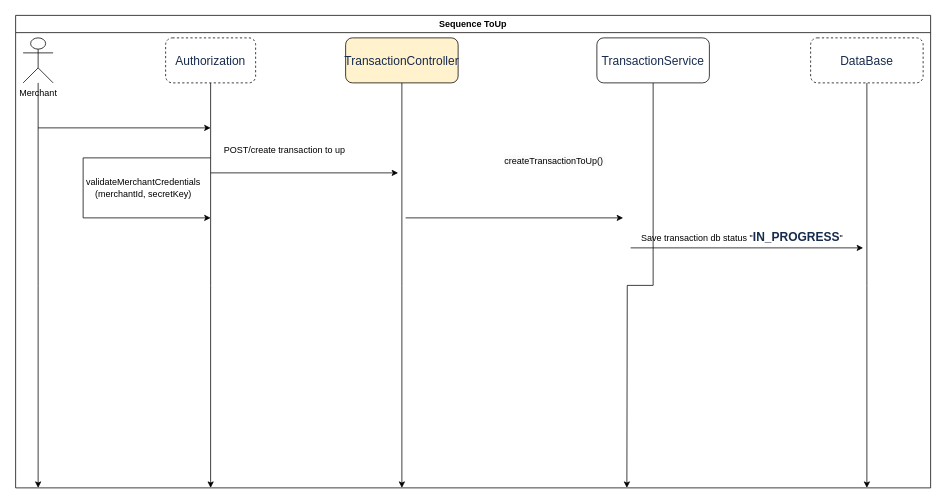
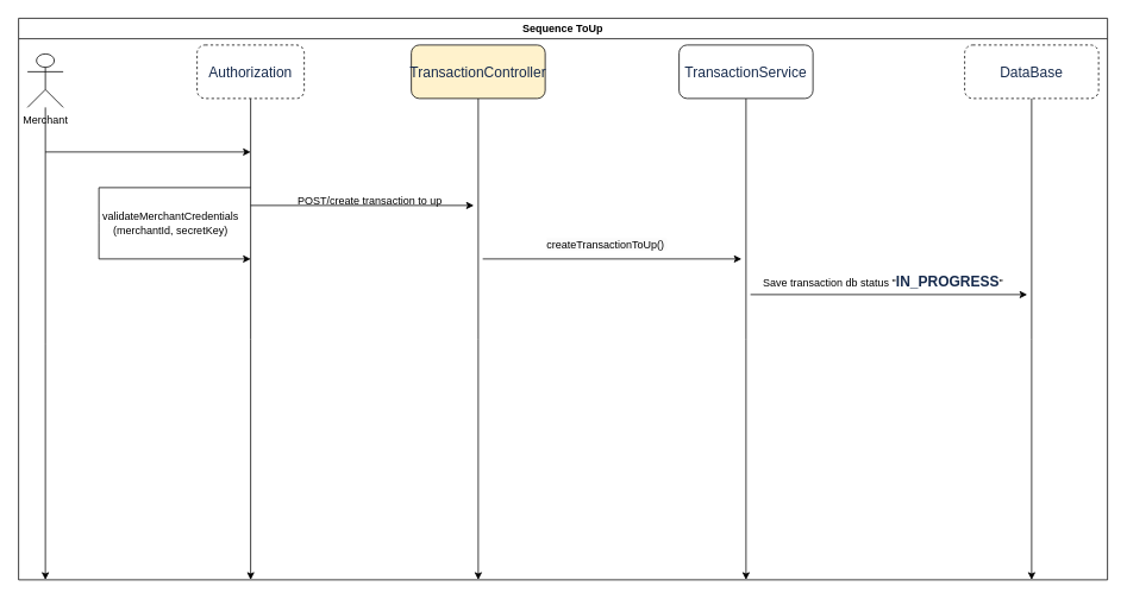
  <mxCell id="0" />
  <mxCell id="1" parent="0" />
  <mxCell id="2" style="edgeStyle=orthogonalEdgeStyle;rounded=0;orthogonalLoop=1;jettySize=auto;html=1;" edge="1" parent="1" source="3"><mxGeometry relative="1" as="geometry"><mxPoint x="50" y="650" as="targetPoint" /></mxGeometry></mxCell>
- <mxCell id="3" value="Merchant" style="shape=umlActor;verticalLabelPosition=bottom;verticalAlign=top;html=1;outlineConnect=0;" vertex="1" parent="1"><mxGeometry x="30" y="50" width="40" height="60" as="geometry" /></mxCell>
+ <mxCell id="3" value="Merchant" style="shape=umlActor;verticalLabelPosition=bottom;verticalAlign=top;html=1;outlineConnect=0;" vertex="1" parent="1"><mxGeometry x="30" y="60" width="40" height="60" as="geometry" /></mxCell>
  <mxCell id="4" style="edgeStyle=orthogonalEdgeStyle;rounded=0;orthogonalLoop=1;jettySize=auto;html=1;" edge="1" parent="1" source="5"><mxGeometry relative="1" as="geometry"><mxPoint x="280" y="650" as="targetPoint" /></mxGeometry></mxCell>
  <mxCell id="5" value="&lt;span id=&quot;docs-internal-guid-a9b365a5-7fff-fbb6-c31a-f1ebf513543c&quot;&gt;&lt;span style=&quot;font-size: 12pt; font-family: Arial, sans-serif; color: rgb(23, 43, 77); background-color: transparent; font-variant-numeric: normal; font-variant-east-asian: normal; font-variant-alternates: normal; font-variant-position: normal; vertical-align: baseline; white-space-collapse: preserve;&quot;&gt;Authorization&lt;/span&gt;&lt;/span&gt;" style="rounded=1;whiteSpace=wrap;html=1;dashed=1;" vertex="1" parent="1"><mxGeometry x="220" y="50" width="120" height="60" as="geometry" /></mxCell>
  <mxCell id="6" value="" style="endArrow=classic;html=1;rounded=0;" edge="1" parent="1"><mxGeometry width="50" height="50" relative="1" as="geometry"><mxPoint x="50" y="170" as="sourcePoint" /><mxPoint x="280" y="170" as="targetPoint" /></mxGeometry></mxCell>
  <mxCell id="7" value="validateMerchantCredentials&lt;div&gt;(merchantId, secretKey)&lt;/div&gt;" style="text;html=1;align=center;verticalAlign=middle;resizable=0;points=[];autosize=1;strokeColor=none;fillColor=none;" vertex="1" parent="1"><mxGeometry x="100" y="230" width="180" height="40" as="geometry" /></mxCell>
  <mxCell id="8" value="" style="endArrow=classic;html=1;rounded=0;" edge="1" parent="1"><mxGeometry width="50" height="50" relative="1" as="geometry"><mxPoint x="280" y="210" as="sourcePoint" /><mxPoint x="280" y="290" as="targetPoint" /><Array as="points"><mxPoint x="110" y="210" /><mxPoint x="110" y="250" /><mxPoint x="110" y="290" /></Array></mxGeometry></mxCell>
  <mxCell id="9" style="edgeStyle=orthogonalEdgeStyle;rounded=0;orthogonalLoop=1;jettySize=auto;html=1;" edge="1" parent="1" source="10"><mxGeometry relative="1" as="geometry"><mxPoint x="535" y="650" as="targetPoint" /></mxGeometry></mxCell>
  <mxCell id="10" value="&lt;font face=&quot;Arial, sans-serif&quot; color=&quot;#172b4d&quot;&gt;&lt;span style=&quot;font-size: 16px; white-space-collapse: preserve;&quot;&gt;TransactionController&lt;/span&gt;&lt;/font&gt;" style="rounded=1;whiteSpace=wrap;html=1;fillColor=#fff2cc;" vertex="1" parent="1"><mxGeometry x="460" y="50" width="150" height="60" as="geometry" /></mxCell>
  <mxCell id="11" value="" style="endArrow=classic;html=1;rounded=0;" edge="1" parent="1"><mxGeometry width="50" height="50" relative="1" as="geometry"><mxPoint x="280" y="230" as="sourcePoint" /><mxPoint x="530" y="230" as="targetPoint" /></mxGeometry></mxCell>
- <mxCell id="12" value="POST/create transaction to up&amp;nbsp;" style="text;html=1;align=center;verticalAlign=middle;resizable=0;points=[];autosize=1;strokeColor=none;fillColor=none;" vertex="1" parent="1"><mxGeometry x="285" y="185" width="190" height="30" as="geometry" /></mxCell>
+ <mxCell id="12" value="POST/create transaction to up&amp;nbsp;" style="text;html=1;align=center;verticalAlign=middle;resizable=0;points=[];autosize=1;strokeColor=none;fillColor=none;" vertex="1" parent="1"><mxGeometry x="320" y="210" width="190" height="30" as="geometry" /></mxCell>
  <mxCell id="13" style="edgeStyle=orthogonalEdgeStyle;rounded=0;orthogonalLoop=1;jettySize=auto;html=1;" edge="1" parent="1" source="14"><mxGeometry relative="1" as="geometry"><mxPoint x="835" y="650" as="targetPoint" /></mxGeometry></mxCell>
- <mxCell id="14" value="&lt;font face=&quot;Arial, sans-serif&quot; color=&quot;#172b4d&quot;&gt;&lt;span style=&quot;font-size: 16px; white-space-collapse: preserve;&quot;&gt;TransactionService&lt;/span&gt;&lt;/font&gt;" style="rounded=1;whiteSpace=wrap;html=1;" vertex="1" parent="1"><mxGeometry x="795" y="50" width="150" height="60" as="geometry" /></mxCell>
+ <mxCell id="14" value="&lt;font face=&quot;Arial, sans-serif&quot; color=&quot;#172b4d&quot;&gt;&lt;span style=&quot;font-size: 16px; white-space-collapse: preserve;&quot;&gt;TransactionService&lt;/span&gt;&lt;/font&gt;" style="rounded=1;whiteSpace=wrap;html=1;" vertex="1" parent="1"><mxGeometry x="760" y="50" width="150" height="60" as="geometry" /></mxCell>
  <mxCell id="15" value="" style="endArrow=classic;html=1;rounded=0;" edge="1" parent="1"><mxGeometry width="50" height="50" relative="1" as="geometry"><mxPoint x="540" y="290" as="sourcePoint" /><mxPoint x="830" y="290" as="targetPoint" /></mxGeometry></mxCell>
- <mxCell id="16" value="&lt;span style=&quot;color: rgb(0, 0, 0); font-family: Helvetica; font-size: 12px; font-style: normal; font-variant-ligatures: normal; font-variant-caps: normal; font-weight: 400; letter-spacing: normal; orphans: 2; text-align: center; text-indent: 0px; text-transform: none; widows: 2; word-spacing: 0px; -webkit-text-stroke-width: 0px; white-space: nowrap; background-color: rgb(251, 251, 251); text-decoration-thickness: initial; text-decoration-style: initial; text-decoration-color: initial; display: inline !important; float: none;&quot;&gt;createTransactionToUp()&amp;nbsp;&lt;/span&gt;" style="text;whiteSpace=wrap;html=1;" vertex="1" parent="1"><mxGeometry x="670" y="200" width="160" height="40" as="geometry" /></mxCell>
+ <mxCell id="16" value="&lt;span style=&quot;color: rgb(0, 0, 0); font-family: Helvetica; font-size: 12px; font-style: normal; font-variant-ligatures: normal; font-variant-caps: normal; font-weight: 400; letter-spacing: normal; orphans: 2; text-align: center; text-indent: 0px; text-transform: none; widows: 2; word-spacing: 0px; -webkit-text-stroke-width: 0px; white-space: nowrap; background-color: rgb(251, 251, 251); text-decoration-thickness: initial; text-decoration-style: initial; text-decoration-color: initial; display: inline !important; float: none;&quot;&gt;createTransactionToUp()&amp;nbsp;&lt;/span&gt;" style="text;whiteSpace=wrap;html=1;" vertex="1" parent="1"><mxGeometry x="610" y="260" width="160" height="40" as="geometry" /></mxCell>
  <mxCell id="17" style="edgeStyle=orthogonalEdgeStyle;rounded=0;orthogonalLoop=1;jettySize=auto;html=1;" edge="1" parent="1" source="18"><mxGeometry relative="1" as="geometry"><mxPoint x="1155" y="650" as="targetPoint" /></mxGeometry></mxCell>
  <mxCell id="18" value="&lt;font face=&quot;Arial, sans-serif&quot; color=&quot;#172b4d&quot;&gt;&lt;span style=&quot;font-size: 16px; white-space-collapse: preserve;&quot;&gt;DataBase&lt;/span&gt;&lt;/font&gt;" style="rounded=1;whiteSpace=wrap;html=1;dashed=1;" vertex="1" parent="1"><mxGeometry x="1080" y="50" width="150" height="60" as="geometry" /></mxCell>
  <mxCell id="19" value="" style="endArrow=classic;html=1;rounded=0;" edge="1" parent="1"><mxGeometry width="50" height="50" relative="1" as="geometry"><mxPoint x="840" y="330" as="sourcePoint" /><mxPoint x="1150" y="330" as="targetPoint" /></mxGeometry></mxCell>
  <mxCell id="20" value="Save transaction db status &quot;&lt;span id=&quot;docs-internal-guid-c24e3a20-7fff-c267-d867-9344651e8d35&quot;&gt;&lt;span style=&quot;font-size: 12pt; font-family: Arial, sans-serif; color: rgb(23, 43, 77); background-color: transparent; font-weight: 700; font-variant-numeric: normal; font-variant-east-asian: normal; font-variant-alternates: normal; font-variant-position: normal; vertical-align: baseline; white-space: pre-wrap;&quot;&gt;IN_PROGRESS&lt;/span&gt;&lt;/span&gt;&quot;&amp;nbsp;" style="text;html=1;align=center;verticalAlign=middle;resizable=0;points=[];autosize=1;strokeColor=none;fillColor=none;" vertex="1" parent="1"><mxGeometry x="840" y="300" width="300" height="30" as="geometry" /></mxCell>
  <mxCell id="21" value="Sequence ToUp" style="swimlane;whiteSpace=wrap;html=1;" vertex="1" parent="1"><mxGeometry x="20" y="20" width="1220" height="630" as="geometry" /></mxCell>
